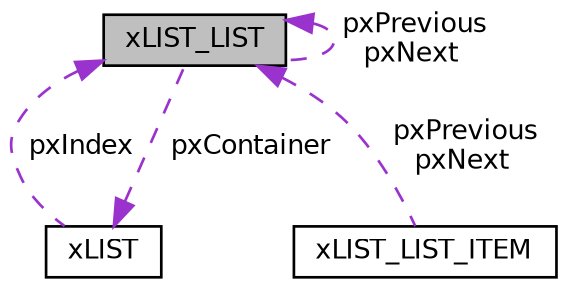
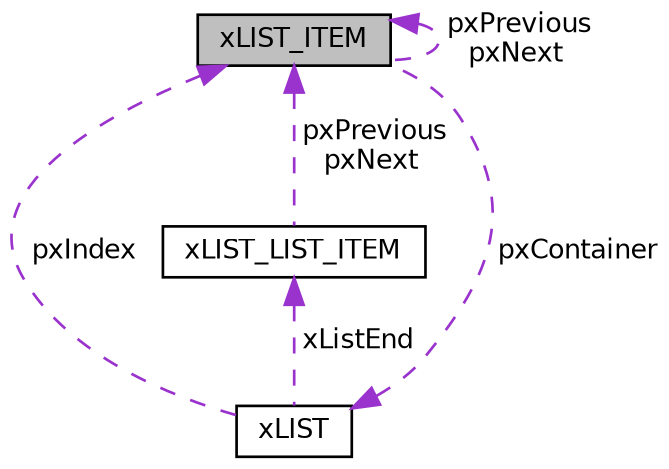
  digraph {
    node [color=black fillcolor=white fontname=Helvetica fontsize=10 shape=record style=filled]
    edge [color=darkorchid3 dir=back fontname=Helvetica fontsize=10 labelfontname=Helvetica labelfontsize=10 style=dashed]
-   n1 [fillcolor=grey75 fontcolor=black height=0.2 label=xLIST_LIST width=0.4]
+   n1 [fillcolor=grey75 fontcolor=black height=0.2 label=xLIST_ITEM width=0.4]
    n2 [height=0.2 label=xLIST width=0.4]
    n3 [height=0.2 label=xLIST_LIST_ITEM width=0.4]
    n1 -> n1 [label=" pxPrevious\npxNext"]
    n1 -> n2 [label=" pxIndex"]
    n1 -> n3 [label=" pxPrevious\npxNext"]
    n2 -> n1 [label=" pxContainer"]
+   n3 -> n2 [label=" xListEnd"]
  }
